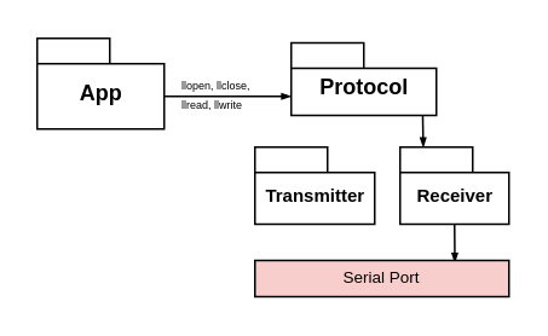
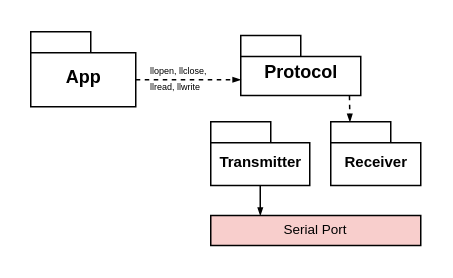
  <mxCell id="0" />
  <mxCell id="1" parent="0" />
- <mxCell id="2" style="edgeStyle=none;rounded=0;orthogonalLoop=1;jettySize=auto;html=1;exitX=0.906;exitY=1.006;exitDx=0;exitDy=0;exitPerimeter=0;entryX=0.213;entryY=0.003;entryDx=0;entryDy=0;entryPerimeter=0;endArrow=blockThin;endFill=1;fontSize=10;strokeWidth=1;endSize=3;" edge="1" parent="1" source="3" target="7"><mxGeometry relative="1" as="geometry" /></mxCell>
+ <mxCell id="2" style="edgeStyle=none;rounded=0;orthogonalLoop=1;jettySize=auto;html=1;exitX=0.906;exitY=1.006;exitDx=0;exitDy=0;exitPerimeter=0;entryX=0.213;entryY=0.003;entryDx=0;entryDy=0;entryPerimeter=0;endArrow=blockThin;endFill=1;fontSize=10;strokeWidth=1;endSize=3;dashed=1;" edge="1" parent="1" source="3" target="7"><mxGeometry relative="1" as="geometry" /></mxCell>
  <mxCell id="3" value="Protocol" style="shape=folder;fontStyle=1;spacingTop=10;tabWidth=40;tabHeight=14;tabPosition=left;html=1;verticalAlign=middle;fontSize=12;" parent="1" vertex="1"><mxGeometry x="160" y="23" width="80" height="40" as="geometry" /></mxCell>
- <mxCell id="4" style="edgeStyle=orthogonalEdgeStyle;rounded=0;orthogonalLoop=1;jettySize=auto;html=1;entryX=0;entryY=0;entryDx=0;entryDy=29.5;entryPerimeter=0;endArrow=blockThin;endFill=1;exitX=0;exitY=0;exitDx=70;exitDy=32;exitPerimeter=0;strokeWidth=1;endSize=3;" edge="1" parent="1" source="5" target="3"><mxGeometry relative="1" as="geometry"><mxPoint x="0" y="93" as="sourcePoint" /><mxPoint x="113.4" y="75.14" as="targetPoint" /><Array as="points" /></mxGeometry></mxCell>
+ <mxCell id="4" style="edgeStyle=orthogonalEdgeStyle;rounded=0;orthogonalLoop=1;jettySize=auto;html=1;entryX=0;entryY=0;entryDx=0;entryDy=29.5;entryPerimeter=0;endArrow=blockThin;endFill=1;exitX=0;exitY=0;exitDx=70;exitDy=32;exitPerimeter=0;strokeWidth=1;endSize=3;dashed=1;" edge="1" parent="1" source="5" target="3"><mxGeometry relative="1" as="geometry"><mxPoint x="0" y="93" as="sourcePoint" /><mxPoint x="113.4" y="75.14" as="targetPoint" /><Array as="points" /></mxGeometry></mxCell>
  <mxCell id="5" value="App" style="shape=folder;fontStyle=1;spacingTop=10;tabWidth=40;tabHeight=14;tabPosition=left;html=1;fontSize=12;verticalAlign=middle;" parent="1" vertex="1"><mxGeometry x="20" y="20.5" width="70" height="50" as="geometry" /></mxCell>
- <mxCell id="6" style="edgeStyle=none;rounded=0;orthogonalLoop=1;jettySize=auto;html=1;exitX=0.5;exitY=1;exitDx=0;exitDy=0;exitPerimeter=0;entryX=0.787;entryY=0.062;entryDx=0;entryDy=0;entryPerimeter=0;endArrow=blockThin;endFill=1;fontSize=10;strokeWidth=1;endSize=3;" edge="1" parent="1" source="7" target="10"><mxGeometry relative="1" as="geometry" /></mxCell>
  <mxCell id="7" value="Receiver" style="shape=folder;fontStyle=1;spacingTop=10;tabWidth=40;tabHeight=14;tabPosition=left;html=1;fontSize=10;verticalAlign=middle;" parent="1" vertex="1"><mxGeometry x="220" y="80.5" width="60" height="42.5" as="geometry" /></mxCell>
+ <mxCell id="8" style="edgeStyle=none;rounded=0;orthogonalLoop=1;jettySize=auto;html=1;exitX=0.5;exitY=1;exitDx=0;exitDy=0;exitPerimeter=0;entryX=0.236;entryY=0.004;entryDx=0;entryDy=0;entryPerimeter=0;endArrow=blockThin;endFill=1;fontSize=10;strokeWidth=1;endSize=3;" edge="1" parent="1" source="9" target="10"><mxGeometry relative="1" as="geometry" /></mxCell>
  <mxCell id="9" value="Transmitter" style="shape=folder;fontStyle=1;spacingTop=10;tabWidth=40;tabHeight=14;tabPosition=left;html=1;fontSize=10;verticalAlign=middle;" parent="1" vertex="1"><mxGeometry x="140" y="80.5" width="66" height="42.5" as="geometry" /></mxCell>
  <mxCell id="10" value="Serial Port" style="rounded=0;whiteSpace=wrap;html=1;fontSize=9;verticalAlign=middle;fillColor=#f8cecc;" parent="1" vertex="1"><mxGeometry x="140" y="143" width="140" height="20" as="geometry" /></mxCell>
  <mxCell id="11" value="&lt;font style=&quot;font-size: 6px&quot;&gt;llopen, llclose, &lt;br&gt;llread, llwrite&lt;/font&gt;" style="text;html=1;strokeColor=none;fillColor=none;align=left;verticalAlign=middle;whiteSpace=wrap;rounded=0;fontSize=9;" parent="1" vertex="1"><mxGeometry x="98" y="41" width="88" height="20" as="geometry" /></mxCell>
